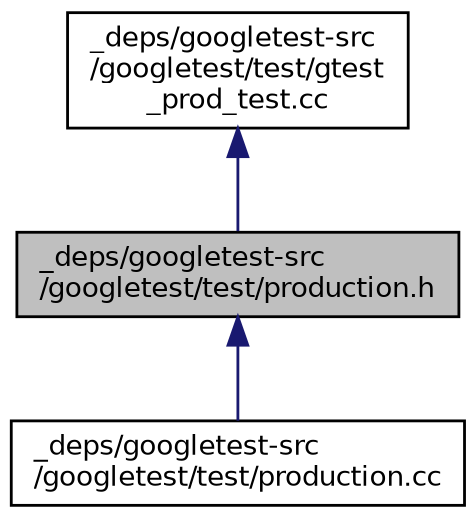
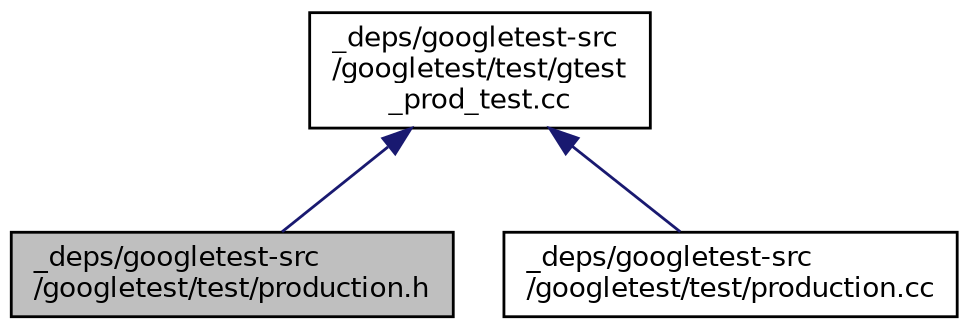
  digraph {
    node [color=black fillcolor=white fontname=Helvetica fontsize=10 shape=record style=filled]
    edge [color=midnightblue dir=back fontname=Helvetica fontsize=10 labelfontname=Helvetica labelfontsize=10 style=solid]
    n1 [fillcolor=grey75 fontcolor=black height=0.2 label="_deps/googletest-src\l/googletest/test/production.h" width=0.4]
    n2 [height=0.2 label="_deps/googletest-src\l/googletest/test/production.cc" width=0.4]
    n3 [height=0.2 label="_deps/googletest-src\l/googletest/test/gtest\l_prod_test.cc" width=0.4]
-   n1 -> n2
+   n3 -> n2
    n3 -> n1
  }
